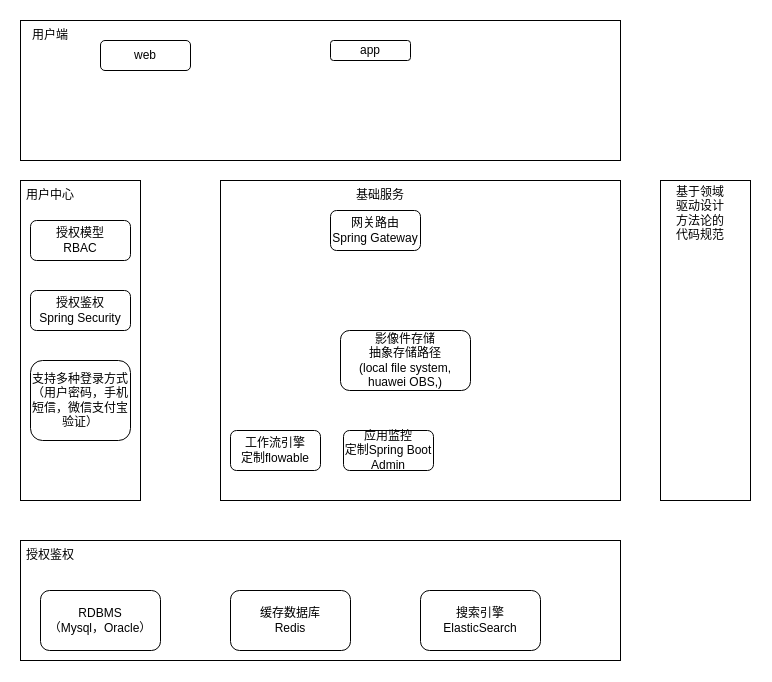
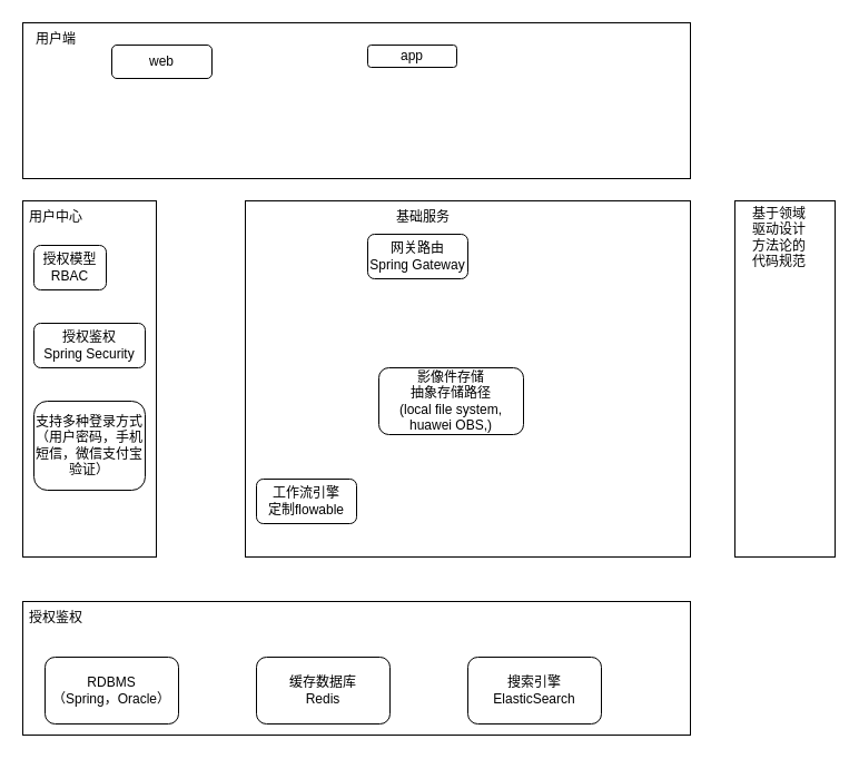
  <mxCell id="0" />
  <mxCell id="1" parent="0" />
  <mxCell id="2" value="" style="rounded=0;whiteSpace=wrap;html=1;" vertex="1" parent="1"><mxGeometry x="20" y="20" width="600" height="140" as="geometry" /></mxCell>
  <mxCell id="3" value="用户端" style="text;html=1;align=center;verticalAlign=middle;whiteSpace=wrap;rounded=0;" vertex="1" parent="1"><mxGeometry x="20" y="20" width="60" height="30" as="geometry" /></mxCell>
  <mxCell id="4" value="web" style="rounded=1;whiteSpace=wrap;html=1;" vertex="1" parent="1"><mxGeometry x="100" y="40" width="90" height="30" as="geometry" /></mxCell>
  <mxCell id="5" value="app" style="rounded=1;whiteSpace=wrap;html=1;" vertex="1" parent="1"><mxGeometry x="330" y="40" width="80" height="20" as="geometry" /></mxCell>
  <mxCell id="6" value="" style="rounded=0;whiteSpace=wrap;html=1;" vertex="1" parent="1"><mxGeometry x="20" y="180" width="120" height="320" as="geometry" /></mxCell>
  <mxCell id="7" value="" style="rounded=0;whiteSpace=wrap;html=1;" vertex="1" parent="1"><mxGeometry x="220" y="180" width="400" height="320" as="geometry" /></mxCell>
  <mxCell id="8" value="基础服务" style="text;html=1;align=center;verticalAlign=middle;whiteSpace=wrap;rounded=0;" vertex="1" parent="1"><mxGeometry x="340" y="180" width="80" height="30" as="geometry" /></mxCell>
  <mxCell id="9" value="" style="rounded=0;whiteSpace=wrap;html=1;" vertex="1" parent="1"><mxGeometry x="20" y="540" width="600" height="120" as="geometry" /></mxCell>
  <mxCell id="10" value="授权鉴权" style="text;html=1;align=center;verticalAlign=middle;whiteSpace=wrap;rounded=0;" vertex="1" parent="1"><mxGeometry x="20" y="540" width="60" height="30" as="geometry" /></mxCell>
  <mxCell id="11" value="用户中心" style="text;html=1;align=center;verticalAlign=middle;whiteSpace=wrap;rounded=0;" vertex="1" parent="1"><mxGeometry x="20" y="180" width="60" height="30" as="geometry" /></mxCell>
- <mxCell id="12" value="授权模型&lt;div&gt;RBAC&lt;/div&gt;" style="rounded=1;whiteSpace=wrap;html=1;" vertex="1" parent="1"><mxGeometry x="30" y="220" width="100" height="40" as="geometry" /></mxCell>
- <mxCell id="13" value="RDBMS&lt;div&gt;（Mysql，Oracle）&lt;/div&gt;" style="rounded=1;whiteSpace=wrap;html=1;" vertex="1" parent="1"><mxGeometry x="40" y="590" width="120" height="60" as="geometry" /></mxCell>
+ <mxCell id="12" value="授权模型&lt;div&gt;RBAC&lt;/div&gt;" style="rounded=1;whiteSpace=wrap;html=1;" vertex="1" parent="1"><mxGeometry x="30" y="220" width="65" height="40" as="geometry" /></mxCell>
+ <mxCell id="13" value="RDBMS&lt;div&gt;（Spring，Oracle）&lt;/div&gt;" style="rounded=1;whiteSpace=wrap;html=1;" vertex="1" parent="1"><mxGeometry x="40" y="590" width="120" height="60" as="geometry" /></mxCell>
  <mxCell id="14" value="缓存数据库&lt;div&gt;Redis&lt;/div&gt;" style="rounded=1;whiteSpace=wrap;html=1;" vertex="1" parent="1"><mxGeometry x="230" y="590" width="120" height="60" as="geometry" /></mxCell>
  <mxCell id="15" value="搜索引擎&lt;div&gt;ElasticSearch&lt;/div&gt;" style="rounded=1;whiteSpace=wrap;html=1;" vertex="1" parent="1"><mxGeometry x="420" y="590" width="120" height="60" as="geometry" /></mxCell>
  <mxCell id="16" value="授权鉴权&lt;br&gt;Spring Security" style="rounded=1;whiteSpace=wrap;html=1;" vertex="1" parent="1"><mxGeometry x="30" y="290" width="100" height="40" as="geometry" /></mxCell>
  <mxCell id="17" value="工作流引擎&lt;div&gt;定制flowable&lt;/div&gt;" style="rounded=1;whiteSpace=wrap;html=1;" vertex="1" parent="1"><mxGeometry x="230" y="430" width="90" height="40" as="geometry" /></mxCell>
- <mxCell id="18" value="应用监控&lt;div&gt;定制Spring Boot Admin&lt;/div&gt;" style="rounded=1;whiteSpace=wrap;html=1;" vertex="1" parent="1"><mxGeometry x="343" y="430" width="90" height="40" as="geometry" /></mxCell>
  <mxCell id="19" value="网关路由&lt;div&gt;Spring Gateway&lt;/div&gt;" style="rounded=1;whiteSpace=wrap;html=1;" vertex="1" parent="1"><mxGeometry x="330" y="210" width="90" height="40" as="geometry" /></mxCell>
  <mxCell id="20" value="影像件存储&lt;br&gt;抽象存储路径&lt;div&gt;(local file system, huawei OBS,)&lt;/div&gt;" style="rounded=1;whiteSpace=wrap;html=1;" vertex="1" parent="1"><mxGeometry x="340" y="330" width="130" height="60" as="geometry" /></mxCell>
  <mxCell id="21" value="" style="rounded=0;whiteSpace=wrap;html=1;" vertex="1" parent="1"><mxGeometry x="660" y="180" width="90" height="320" as="geometry" /></mxCell>
  <mxCell id="22" value="基于领域驱动设计方法论的代码规范" style="text;html=1;align=center;verticalAlign=middle;whiteSpace=wrap;rounded=0;" vertex="1" parent="1"><mxGeometry x="670" y="198" width="60" height="30" as="geometry" /></mxCell>
  <mxCell id="23" value="支持多种登录方式&lt;br&gt;（用户密码，手机短信，微信支付宝验证）" style="rounded=1;whiteSpace=wrap;html=1;" vertex="1" parent="1"><mxGeometry x="30" y="360" width="100" height="80" as="geometry" /></mxCell>
